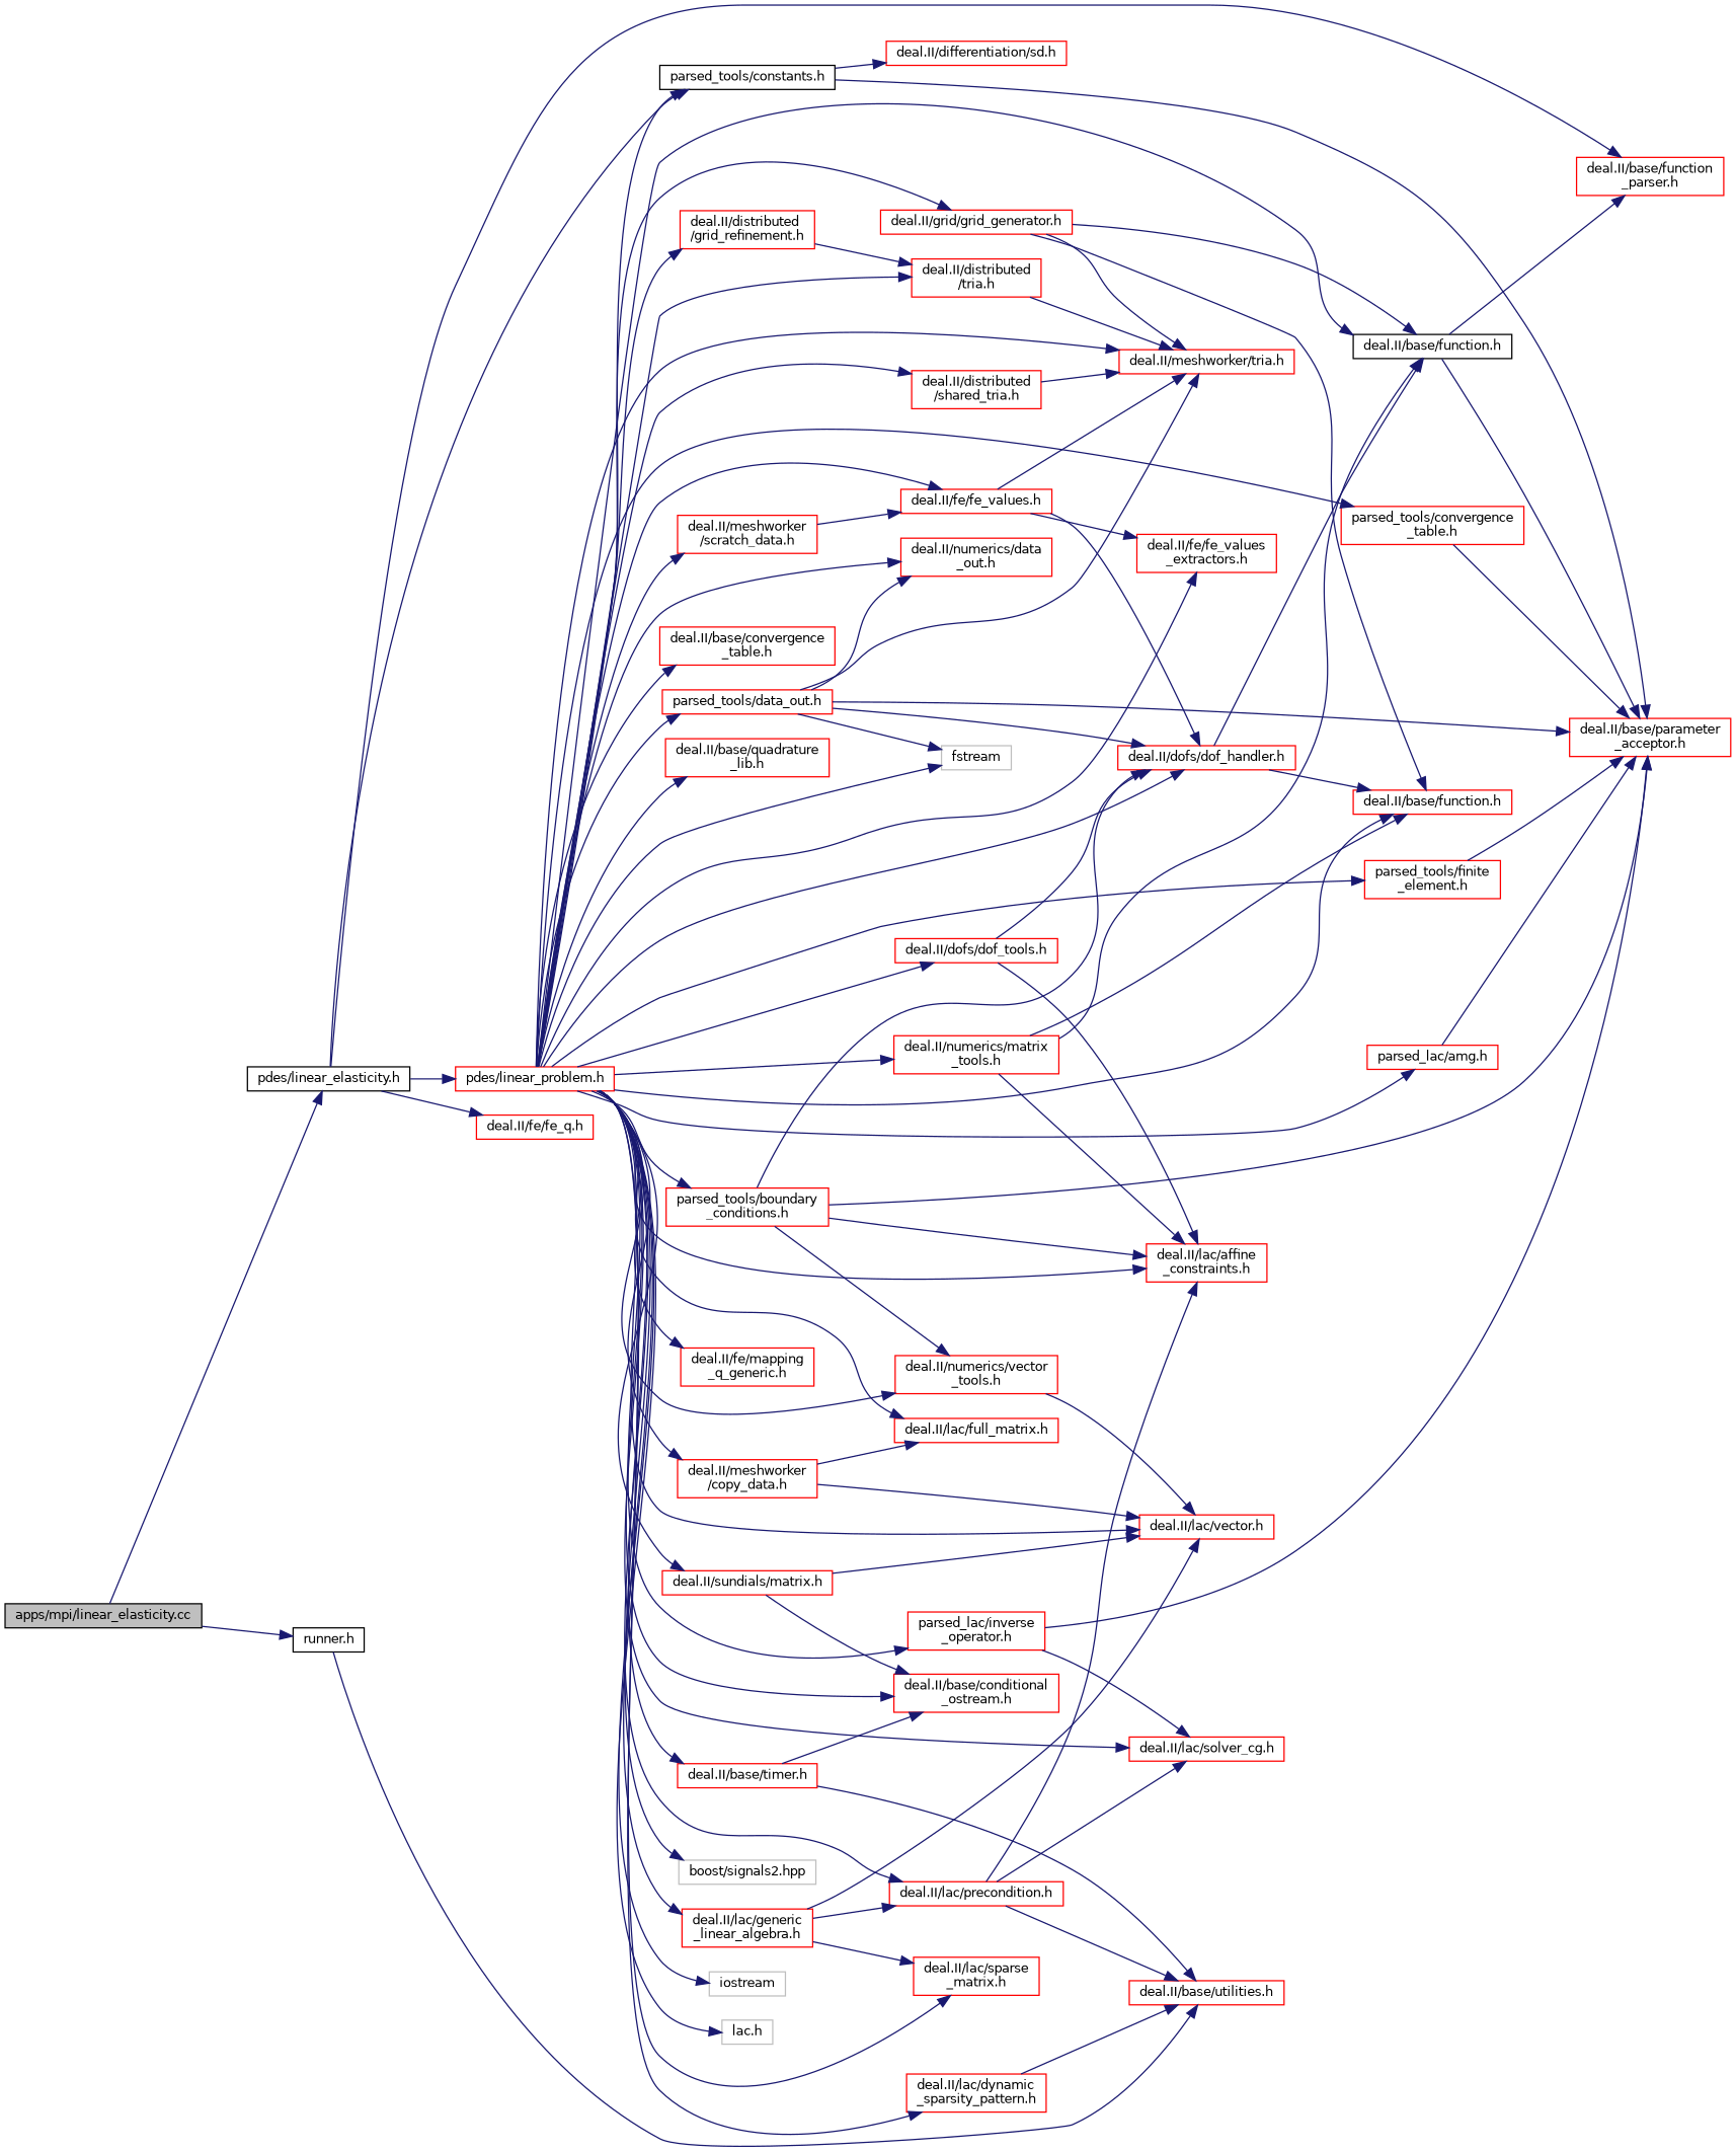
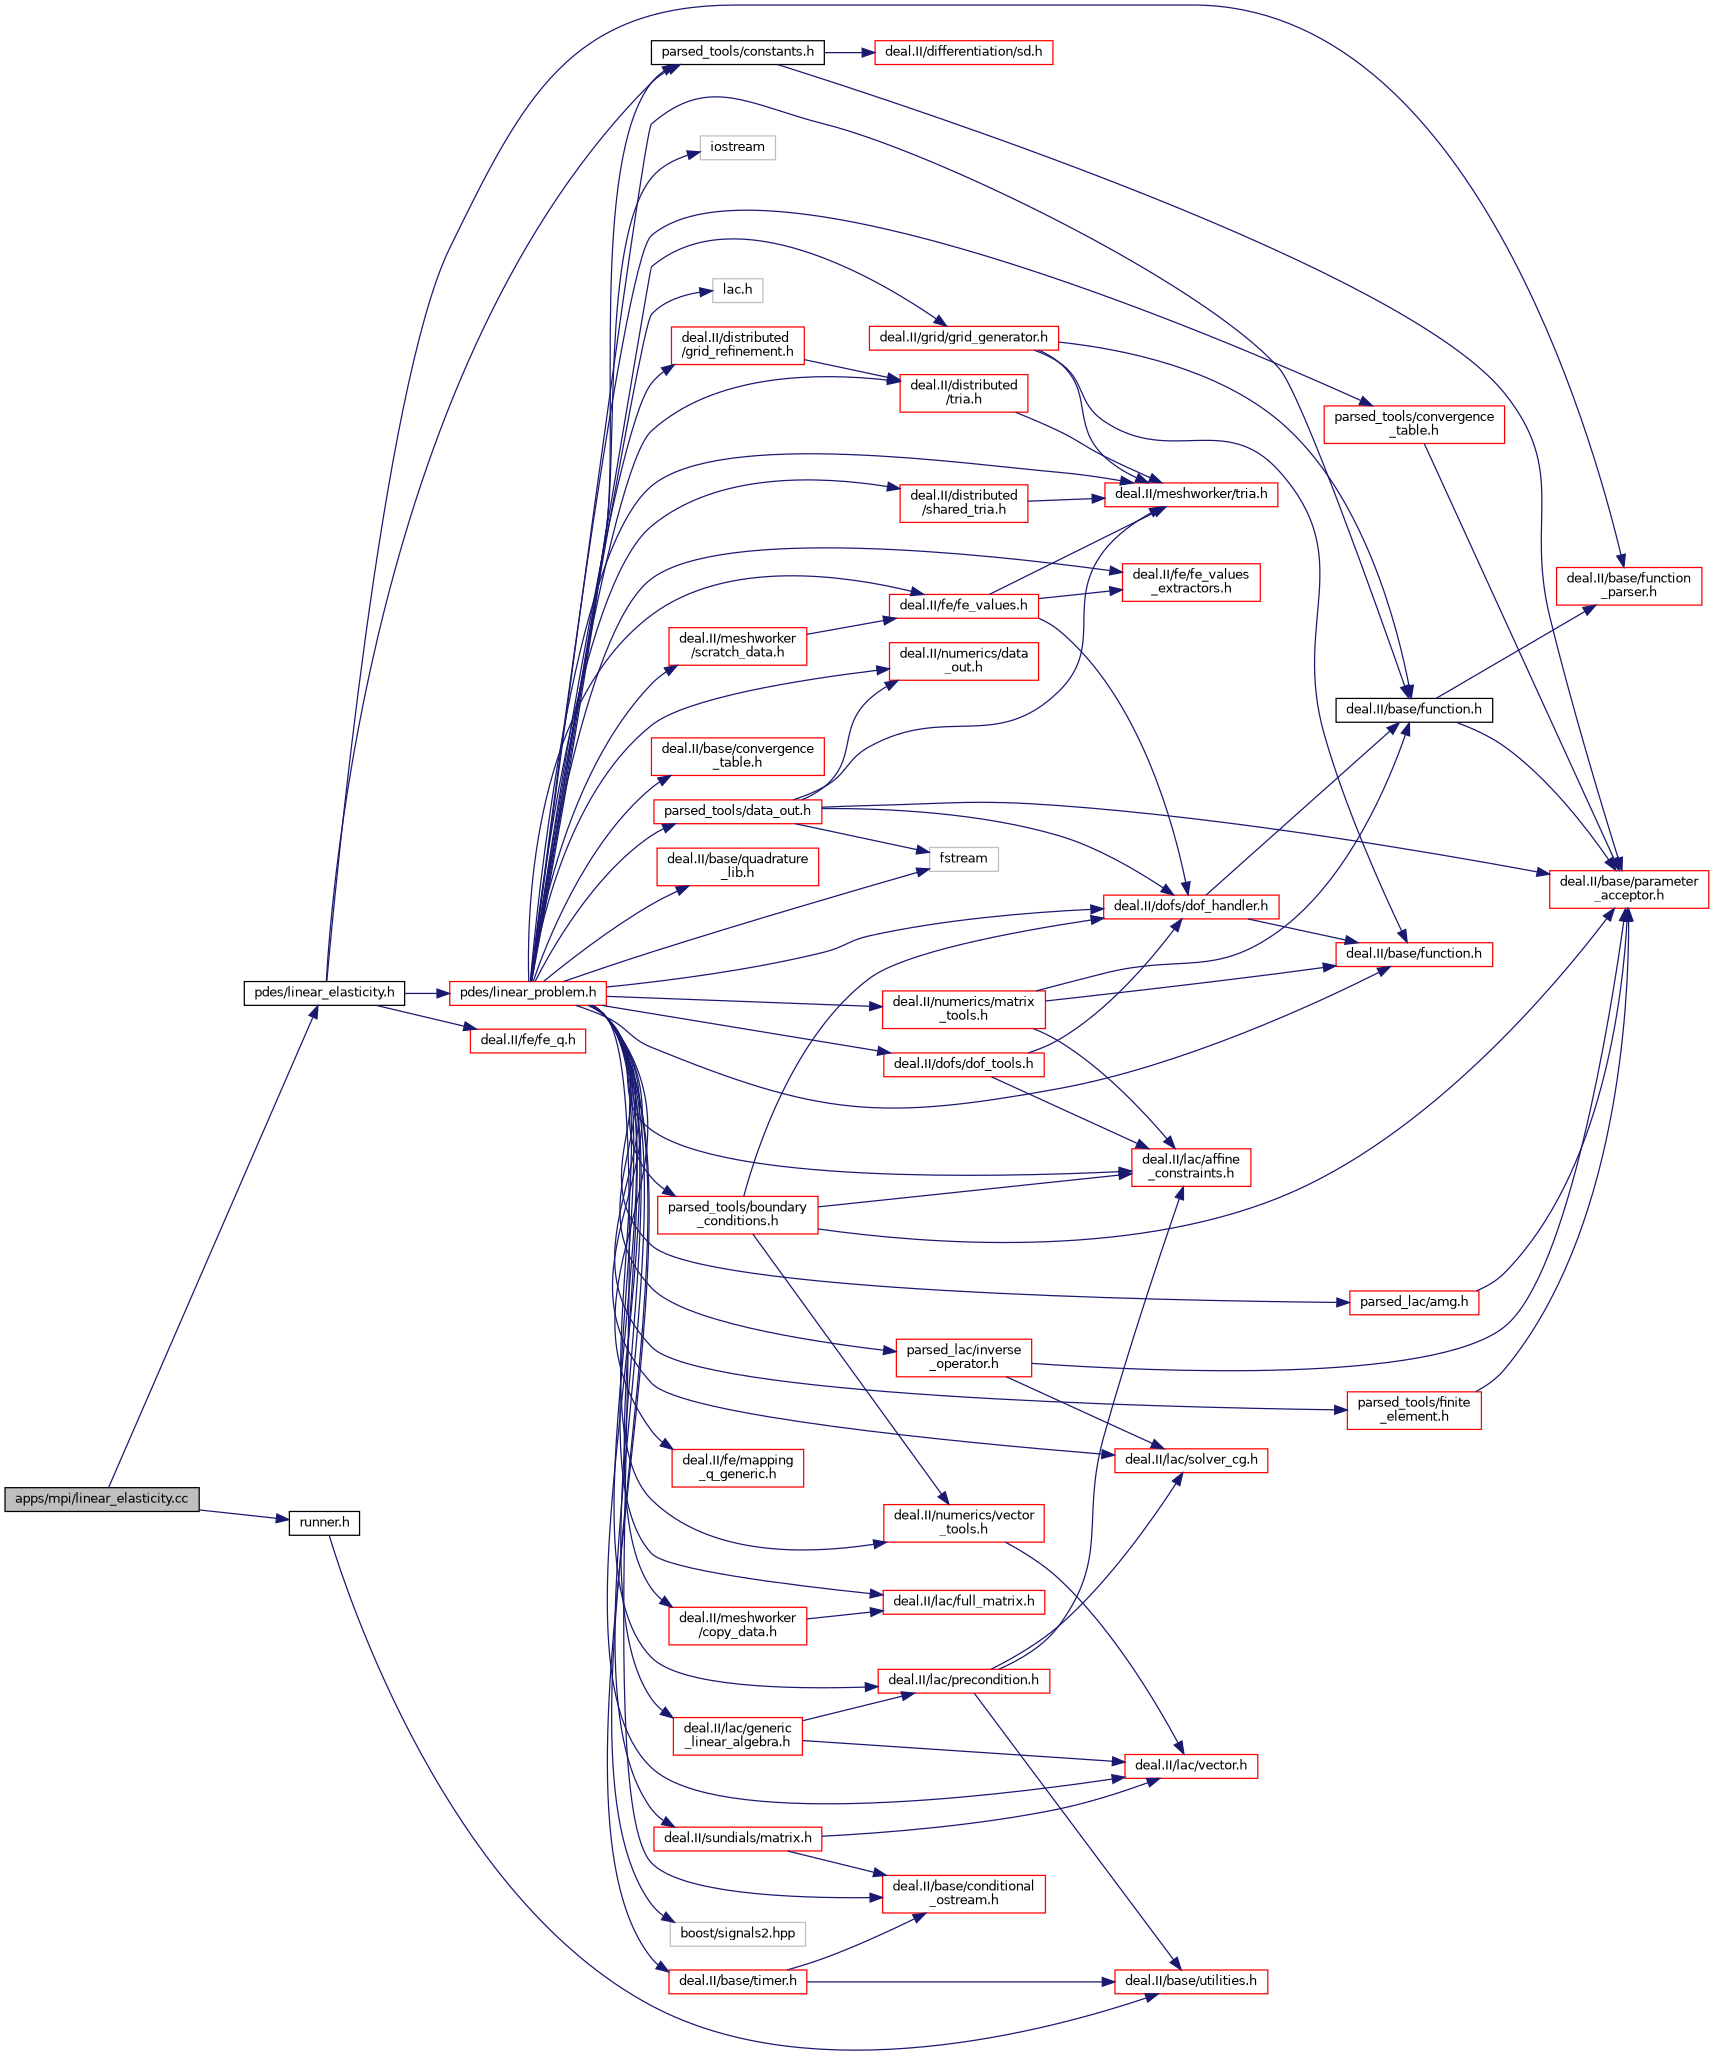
  digraph {
    rankdir=LR
    node [color=red fontname=Helvetica fontsize=10 shape=record]
    edge [color=midnightblue fontname=Helvetica fontsize=10 labelfontname=Helvetica labelfontsize=10 style=solid]
    n1 [color=black fillcolor=grey75 fontcolor=black height=0.2 label="apps/mpi/linear_elasticity.cc" style=filled width=0.4]
    n2 [color=black height=0.2 label="pdes/linear_elasticity.h" width=0.4]
    n3 [color=black height=0.2 label="runner.h" width=0.4]
    n4 [color=black height=0.2 label="parsed_tools/constants.h" width=0.4]
    n5 [height=0.2 label="pdes/linear_problem.h" width=0.4]
    n6 [height=0.2 label="deal.II/base/function\l_parser.h" width=0.4]
    n7 [height=0.2 label="deal.II/fe/fe_q.h" width=0.4]
    n8 [height=0.2 label="deal.II/base/utilities.h" width=0.4]
    n9 [height=0.2 label="deal.II/base/parameter\l_acceptor.h" width=0.4]
    n10 [height=0.2 label="deal.II/differentiation/sd.h" width=0.4]
    n11 [height=0.2 label="deal.II/base/conditional\l_ostream.h" width=0.4]
    n12 [height=0.2 label="deal.II/base/convergence\l_table.h" width=0.4]
    n13 [height=0.2 label="deal.II/base/function.h" width=0.4]
    n14 [height=0.2 label="deal.II/base/quadrature\l_lib.h" width=0.4]
    n15 [height=0.2 label="deal.II/base/timer.h" width=0.4]
    n16 [height=0.2 label="deal.II/distributed\l/grid_refinement.h" width=0.4]
    n17 [height=0.2 label="deal.II/distributed\l/tria.h" width=0.4]
    n18 [height=0.2 label="deal.II/meshworker/tria.h" width=0.4]
    n19 [height=0.2 label="deal.II/distributed\l/shared_tria.h" width=0.4]
    n20 [height=0.2 label="deal.II/dofs/dof_handler.h" width=0.4]
    n21 [color=black height=0.2 label="deal.II/base/function.h" width=0.4]
    n22 [height=0.2 label="deal.II/dofs/dof_tools.h" width=0.4]
    n23 [height=0.2 label="deal.II/lac/affine\l_constraints.h" width=0.4]
    n24 [height=0.2 label="deal.II/lac/vector.h" width=0.4]
    n25 [height=0.2 label="deal.II/fe/fe_values.h" width=0.4]
    n26 [height=0.2 label="deal.II/fe/fe_values\l_extractors.h" width=0.4]
    n27 [height=0.2 label="deal.II/fe/mapping\l_q_generic.h" width=0.4]
    n28 [height=0.2 label="deal.II/grid/grid_generator.h" width=0.4]
-   n29 [height=0.2 label="deal.II/lac/dynamic\l_sparsity_pattern.h" width=0.4]
    n30 [height=0.2 label="deal.II/lac/full_matrix.h" width=0.4]
    n31 [height=0.2 label="deal.II/lac/generic\l_linear_algebra.h" width=0.4]
    n32 [height=0.2 label="deal.II/lac/precondition.h" width=0.4]
    n33 [height=0.2 label="deal.II/lac/solver_cg.h" width=0.4]
-   n34 [height=0.2 label="deal.II/lac/sparse\l_matrix.h" width=0.4]
    n35 [height=0.2 label="deal.II/meshworker\l/copy_data.h" width=0.4]
    n36 [height=0.2 label="deal.II/meshworker\l/scratch_data.h" width=0.4]
    n37 [height=0.2 label="deal.II/numerics/data\l_out.h" width=0.4]
    n38 [height=0.2 label="deal.II/numerics/matrix\l_tools.h" width=0.4]
    n39 [height=0.2 label="deal.II/numerics/vector\l_tools.h" width=0.4]
    n40 [height=0.2 label="deal.II/sundials/matrix.h" width=0.4]
    n41 [color=grey75 height=0.2 label="boost/signals2.hpp" width=0.4]
    n42 [color=grey75 height=0.2 label=fstream width=0.4]
    n43 [color=grey75 height=0.2 label=iostream width=0.4]
    n44 [color=grey75 height=0.2 label="lac.h" width=0.4]
    n45 [height=0.2 label="parsed_lac/amg.h" width=0.4]
    n46 [height=0.2 label="parsed_lac/inverse\l_operator.h" width=0.4]
    n47 [height=0.2 label="parsed_tools/boundary\l_conditions.h" width=0.4]
    n48 [height=0.2 label="parsed_tools/convergence\l_table.h" width=0.4]
    n49 [height=0.2 label="parsed_tools/data_out.h" width=0.4]
    n50 [height=0.2 label="parsed_tools/finite\l_element.h" width=0.4]
    n1 -> n2
    n1 -> n3
    n2 -> n4
    n2 -> n5
    n2 -> n6
    n2 -> n7
    n3 -> n8
    n4 -> n9
    n4 -> n10
    n5 -> n4
    n5 -> n11
    n5 -> n12
    n5 -> n13
    n5 -> n14
    n5 -> n15
    n5 -> n16
    n5 -> n17
    n5 -> n18
    n5 -> n19
    n5 -> n20
    n5 -> n21
    n5 -> n22
    n5 -> n23
    n5 -> n24
    n5 -> n25
    n5 -> n26
    n5 -> n27
    n5 -> n28
-   n5 -> n29
    n5 -> n30
    n5 -> n31
    n5 -> n32
    n5 -> n33
-   n5 -> n34
    n5 -> n35
    n5 -> n36
    n5 -> n37
    n5 -> n38
    n5 -> n39
    n5 -> n40
    n5 -> n41
    n5 -> n42
    n5 -> n43
    n5 -> n44
    n5 -> n45
    n5 -> n46
    n5 -> n47
    n5 -> n48
    n5 -> n49
    n5 -> n50
    n15 -> n8
    n15 -> n11
    n16 -> n17
    n17 -> n18
    n19 -> n18
    n20 -> n13
    n20 -> n21
    n21 -> n6
    n21 -> n9
    n22 -> n20
    n22 -> n23
    n25 -> n18
    n25 -> n20
    n25 -> n26
    n28 -> n13
    n28 -> n18
    n28 -> n21
-   n29 -> n8
    n31 -> n24
    n31 -> n32
-   n31 -> n34
    n32 -> n8
    n32 -> n23
    n32 -> n33
-   n35 -> n24
    n35 -> n30
    n36 -> n25
    n38 -> n13
    n38 -> n21
    n38 -> n23
    n39 -> n24
    n40 -> n11
    n40 -> n24
    n45 -> n9
    n46 -> n9
    n46 -> n33
    n47 -> n9
    n47 -> n20
    n47 -> n23
    n47 -> n39
    n48 -> n9
    n49 -> n9
    n49 -> n18
    n49 -> n20
    n49 -> n37
    n49 -> n42
    n50 -> n9
  }
